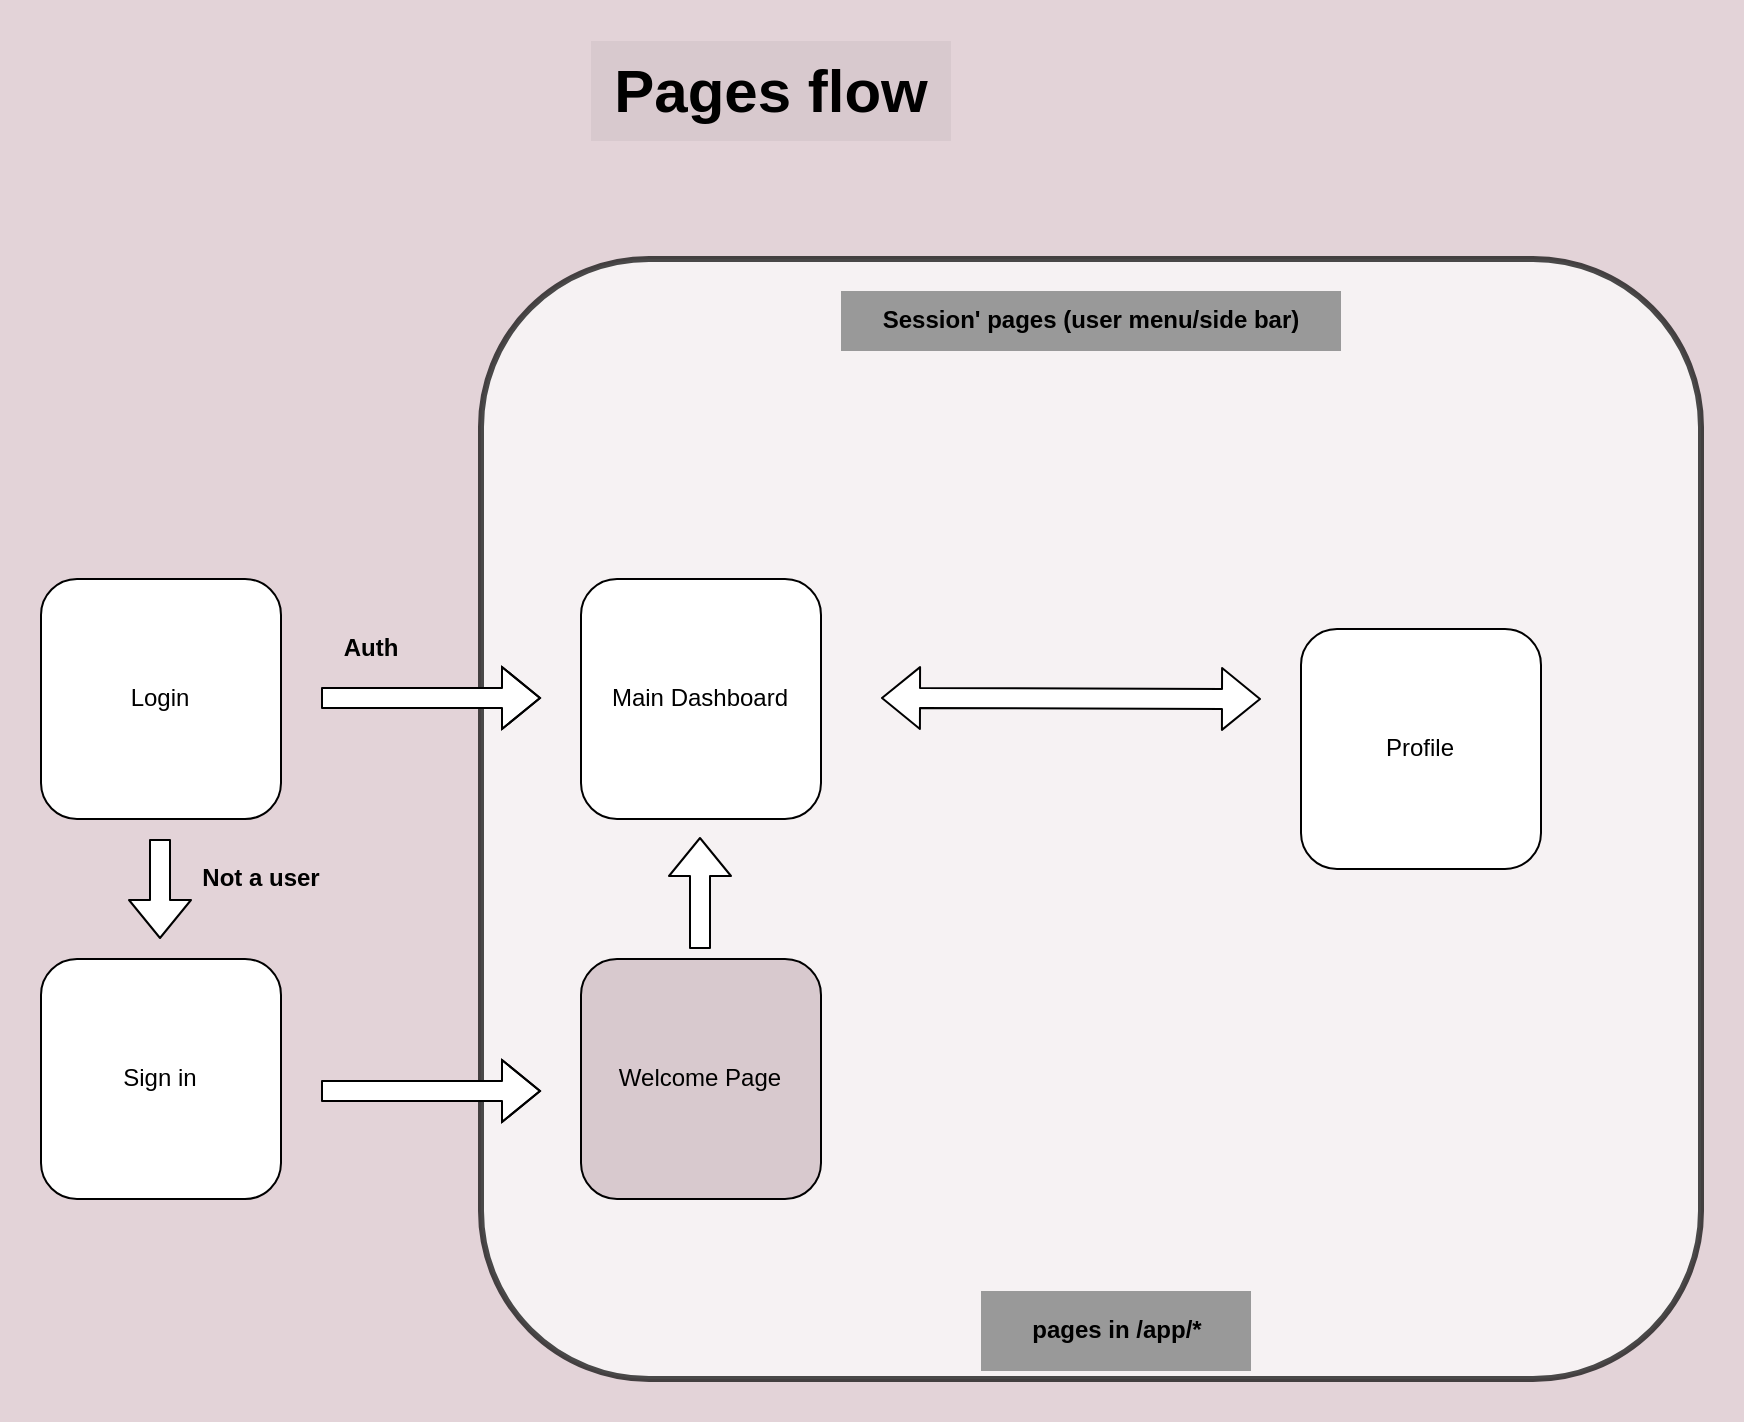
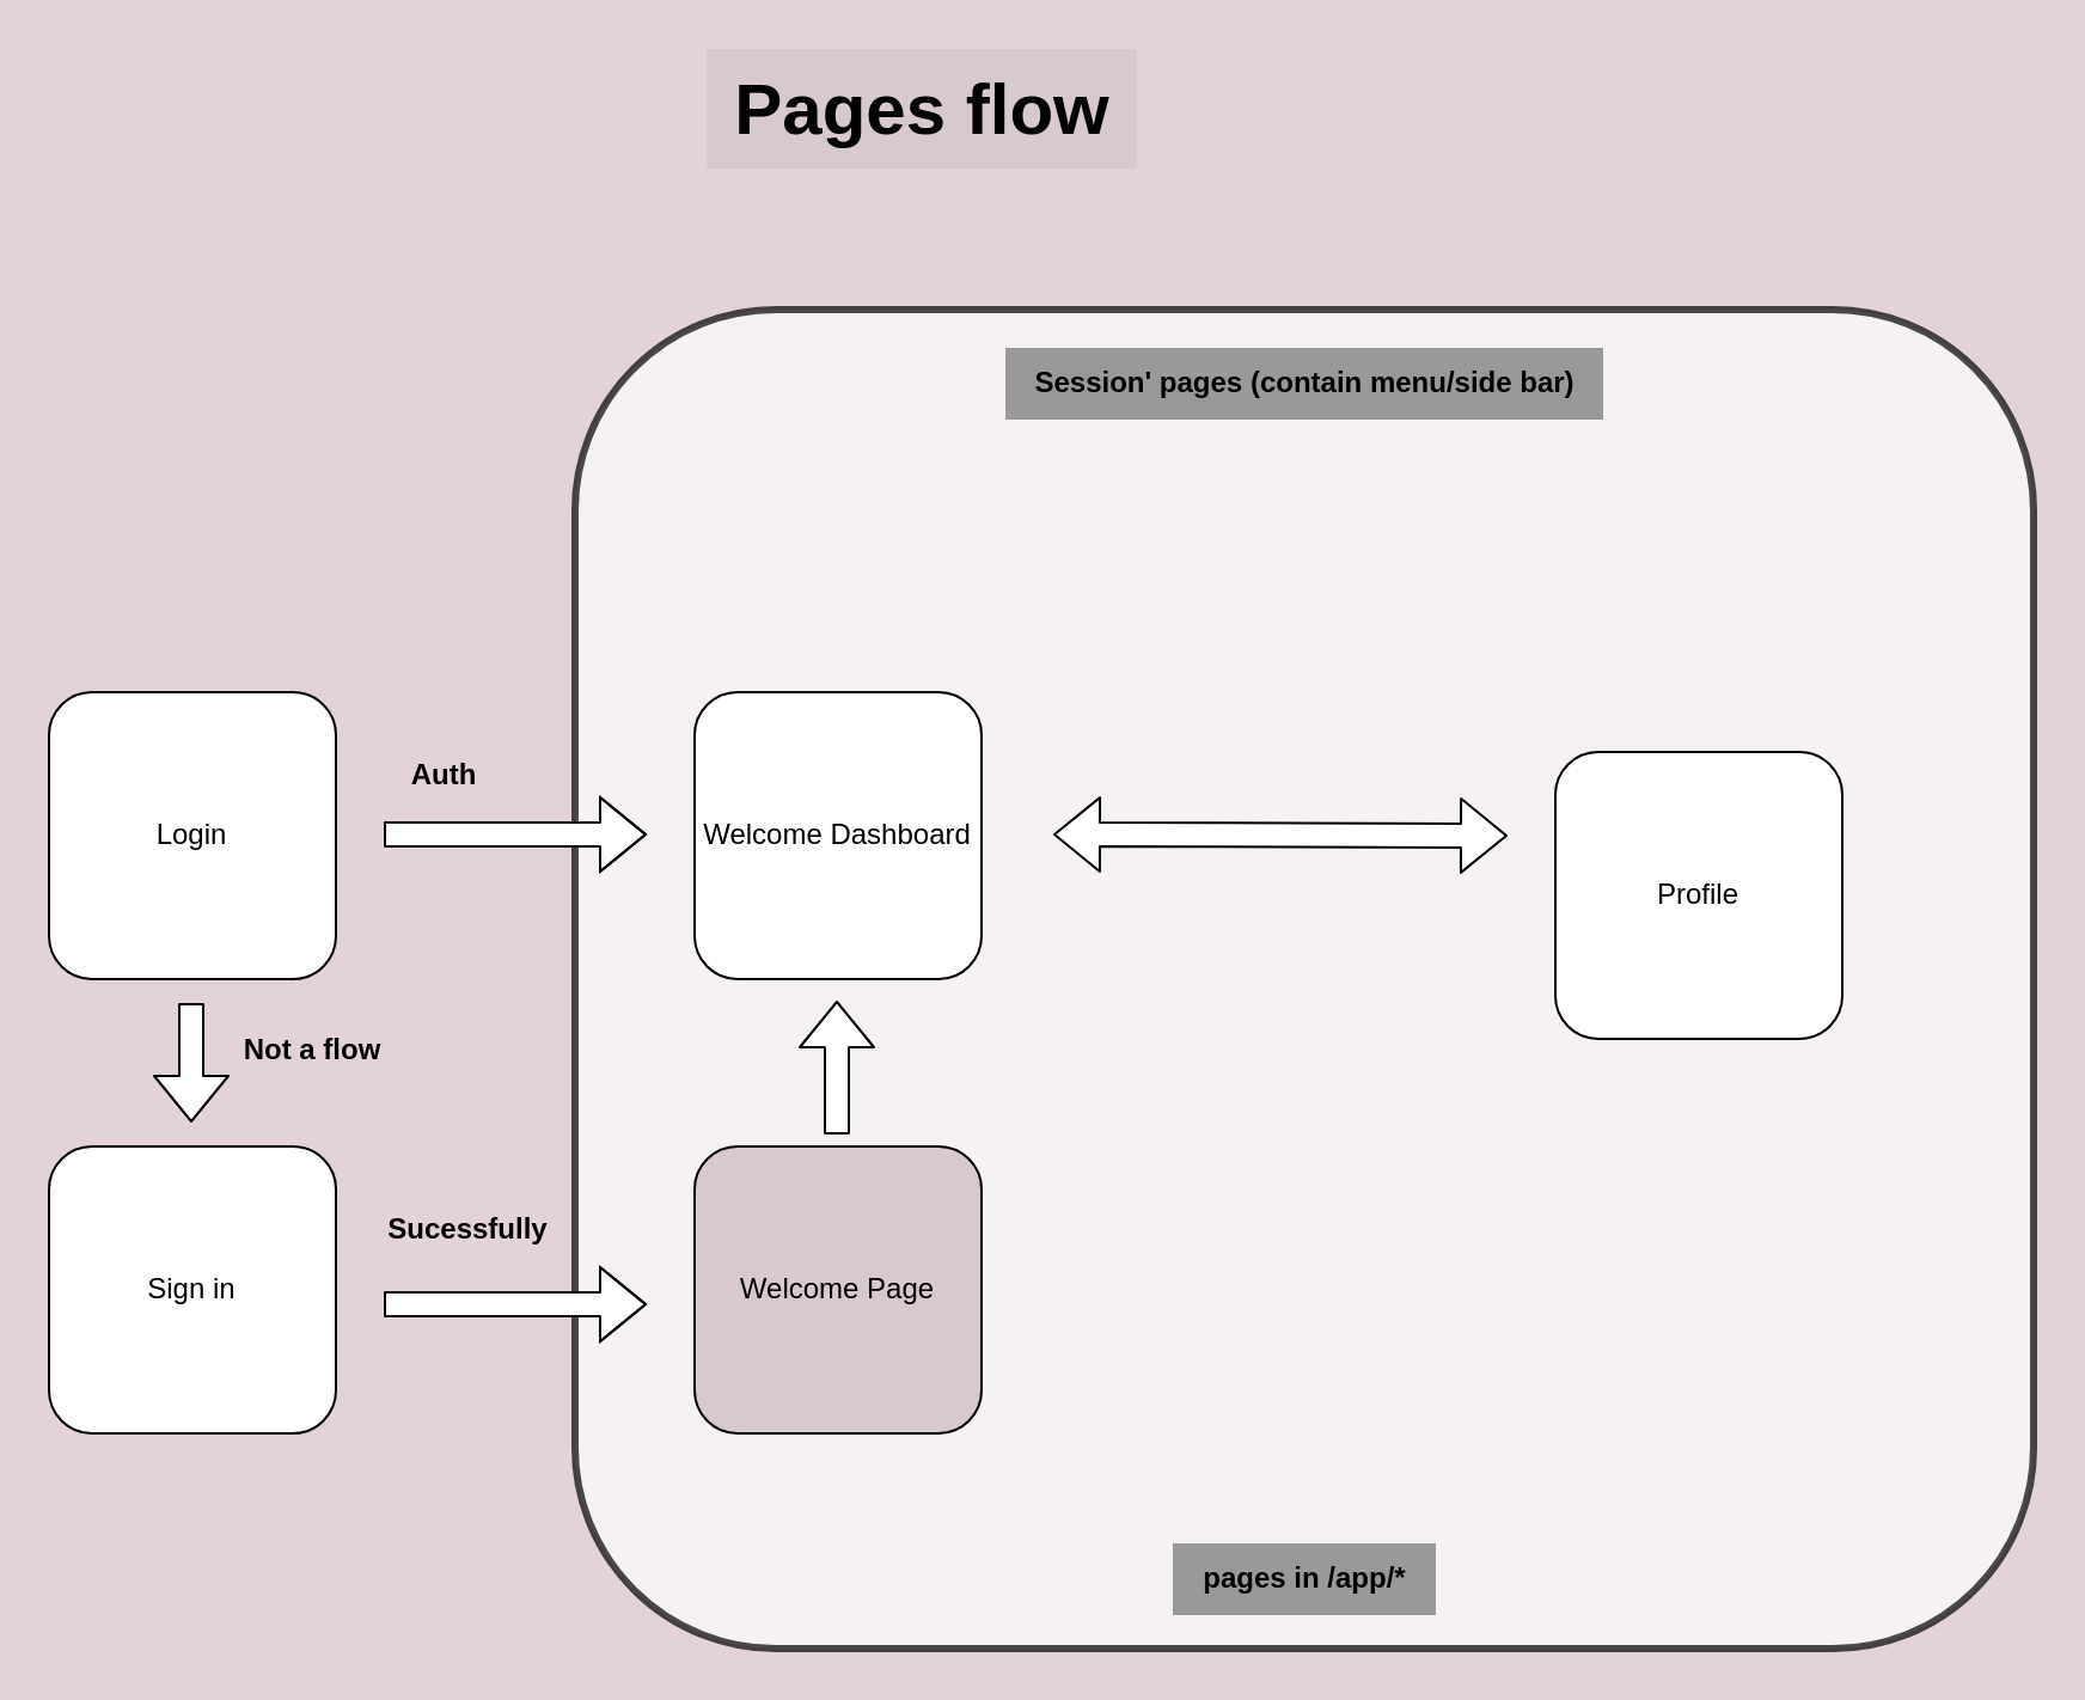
  <mxCell id="0" />
  <mxCell id="1" parent="0" />
  <mxCell id="2" value="" style="rounded=1;whiteSpace=wrap;html=1;shadow=0;strokeWidth=3;fontColor=#000000;opacity=70;" parent="1" vertex="1"><mxGeometry x="240" y="129" width="610" height="560" as="geometry" /></mxCell>
  <mxCell id="3" value="Login" style="rounded=1;whiteSpace=wrap;html=1;" parent="1" vertex="1"><mxGeometry x="20" y="289" width="120" height="120" as="geometry" /></mxCell>
  <mxCell id="4" value="" style="shape=flexArrow;endArrow=classic;html=1;fillColor=default;" parent="1" edge="1"><mxGeometry width="50" height="50" relative="1" as="geometry"><mxPoint x="160" y="348.5" as="sourcePoint" /><mxPoint x="270" y="348.5" as="targetPoint" /><Array as="points"><mxPoint x="190" y="348.5" /></Array></mxGeometry></mxCell>
  <mxCell id="5" value="" style="shape=flexArrow;endArrow=classic;html=1;fillColor=default;" parent="1" edge="1"><mxGeometry width="50" height="50" relative="1" as="geometry"><mxPoint x="79.5" y="419" as="sourcePoint" /><mxPoint x="79.5" y="469" as="targetPoint" /></mxGeometry></mxCell>
  <mxCell id="6" value="Sign in" style="rounded=1;whiteSpace=wrap;html=1;" parent="1" vertex="1"><mxGeometry x="20" y="479" width="120" height="120" as="geometry" /></mxCell>
- <mxCell id="7" value="&lt;font color=&quot;#000000&quot;&gt;Not a user&lt;/font&gt;" style="text;html=1;align=center;verticalAlign=middle;resizable=0;points=[];autosize=1;strokeColor=none;fillColor=none;shadow=0;strokeWidth=3;fontStyle=1" parent="1" vertex="1"><mxGeometry x="90" y="424" width="80" height="30" as="geometry" /></mxCell>
+ <mxCell id="7" value="&lt;font color=&quot;#000000&quot;&gt;Not a flow&lt;/font&gt;" style="text;html=1;align=center;verticalAlign=middle;resizable=0;points=[];autosize=1;strokeColor=none;fillColor=none;shadow=0;strokeWidth=3;fontStyle=1" parent="1" vertex="1"><mxGeometry x="90" y="424" width="80" height="30" as="geometry" /></mxCell>
  <mxCell id="8" value="Welcome Page" style="rounded=1;whiteSpace=wrap;html=1;fillColor=#d8c9ce;" parent="1" vertex="1"><mxGeometry x="290" y="479" width="120" height="120" as="geometry" /></mxCell>
  <mxCell id="9" value="&lt;font color=&quot;#000000&quot;&gt;Auth&lt;/font&gt;" style="text;html=1;align=center;verticalAlign=middle;resizable=0;points=[];autosize=1;strokeColor=none;fillColor=none;shadow=0;strokeWidth=3;fontStyle=1" parent="1" vertex="1"><mxGeometry x="160" y="309" width="50" height="30" as="geometry" /></mxCell>
- <mxCell id="11" value="&lt;b&gt;Session' pages (user menu/side bar)&lt;br&gt;&lt;/b&gt;" style="text;html=1;align=center;verticalAlign=middle;resizable=0;points=[];autosize=1;strokeColor=none;fillColor=#999999;fontColor=#000000;labelBackgroundColor=none;labelBorderColor=none;" parent="1" vertex="1"><mxGeometry x="420" y="145" width="250" height="30" as="geometry" /></mxCell>
+ <mxCell id="10" value="&lt;font color=&quot;#000000&quot;&gt;Sucessfully&lt;/font&gt;" style="text;html=1;align=center;verticalAlign=middle;resizable=0;points=[];autosize=1;strokeColor=none;fillColor=none;shadow=0;strokeWidth=3;fontStyle=1" parent="1" vertex="1"><mxGeometry x="150" y="499" width="90" height="30" as="geometry" /></mxCell>
+ <mxCell id="11" value="&lt;b&gt;Session' pages (contain menu/side bar)&lt;br&gt;&lt;/b&gt;" style="text;html=1;align=center;verticalAlign=middle;resizable=0;points=[];autosize=1;strokeColor=none;fillColor=#999999;fontColor=#000000;labelBackgroundColor=none;labelBorderColor=none;" parent="1" vertex="1"><mxGeometry x="420" y="145" width="250" height="30" as="geometry" /></mxCell>
  <mxCell id="12" value="&lt;font style=&quot;font-size: 30px;&quot; color=&quot;#000000&quot;&gt;Pages flow&lt;br&gt;&lt;/font&gt;" style="text;html=1;align=center;verticalAlign=middle;resizable=0;points=[];autosize=1;strokeColor=none;fillColor=#d8c9ce;shadow=0;strokeWidth=3;fontStyle=1" parent="1" vertex="1"><mxGeometry x="295" y="20" width="180" height="50" as="geometry" /></mxCell>
- <mxCell id="13" value="Main Dashboard" style="rounded=1;whiteSpace=wrap;html=1;" parent="1" vertex="1"><mxGeometry x="290" y="289" width="120" height="120" as="geometry" /></mxCell>
+ <mxCell id="13" value="Welcome Dashboard" style="rounded=1;whiteSpace=wrap;html=1;" parent="1" vertex="1"><mxGeometry x="290" y="289" width="120" height="120" as="geometry" /></mxCell>
  <mxCell id="14" value="" style="shape=flexArrow;endArrow=classic;startArrow=classic;html=1;fontSize=30;fontColor=#000000;fillColor=default;" parent="1" edge="1"><mxGeometry width="100" height="100" relative="1" as="geometry"><mxPoint x="440" y="348.5" as="sourcePoint" /><mxPoint x="630" y="349" as="targetPoint" /></mxGeometry></mxCell>
  <mxCell id="15" value="Profile" style="rounded=1;whiteSpace=wrap;html=1;" parent="1" vertex="1"><mxGeometry x="650" y="314" width="120" height="120" as="geometry" /></mxCell>
  <mxCell id="16" value="" style="shape=flexArrow;endArrow=classic;html=1;fontSize=30;fontColor=#000000;fillColor=default;" parent="1" edge="1"><mxGeometry width="50" height="50" relative="1" as="geometry"><mxPoint x="349.5" y="474" as="sourcePoint" /><mxPoint x="349.5" y="418" as="targetPoint" /></mxGeometry></mxCell>
  <mxCell id="17" value="" style="shape=flexArrow;endArrow=classic;html=1;fillColor=default;" parent="1" edge="1"><mxGeometry width="50" height="50" relative="1" as="geometry"><mxPoint x="160" y="545" as="sourcePoint" /><mxPoint x="270" y="545" as="targetPoint" /><Array as="points"><mxPoint x="190" y="545" /></Array></mxGeometry></mxCell>
- <mxCell id="18" value="&lt;b&gt;pages in /app/*&lt;br&gt;&lt;/b&gt;" style="text;html=1;align=center;verticalAlign=middle;resizable=0;points=[];autosize=1;strokeColor=none;fillColor=#999999;fontColor=#000000;labelBackgroundColor=none;labelBorderColor=none;" vertex="1" parent="1"><mxGeometry x="490" y="645" width="135" height="40" as="geometry" /></mxCell>
+ <mxCell id="18" value="&lt;b&gt;pages in /app/*&lt;br&gt;&lt;/b&gt;" style="text;html=1;align=center;verticalAlign=middle;resizable=0;points=[];autosize=1;strokeColor=none;fillColor=#999999;fontColor=#000000;labelBackgroundColor=none;labelBorderColor=none;" vertex="1" parent="1"><mxGeometry x="490" y="645" width="110" height="30" as="geometry" /></mxCell>
